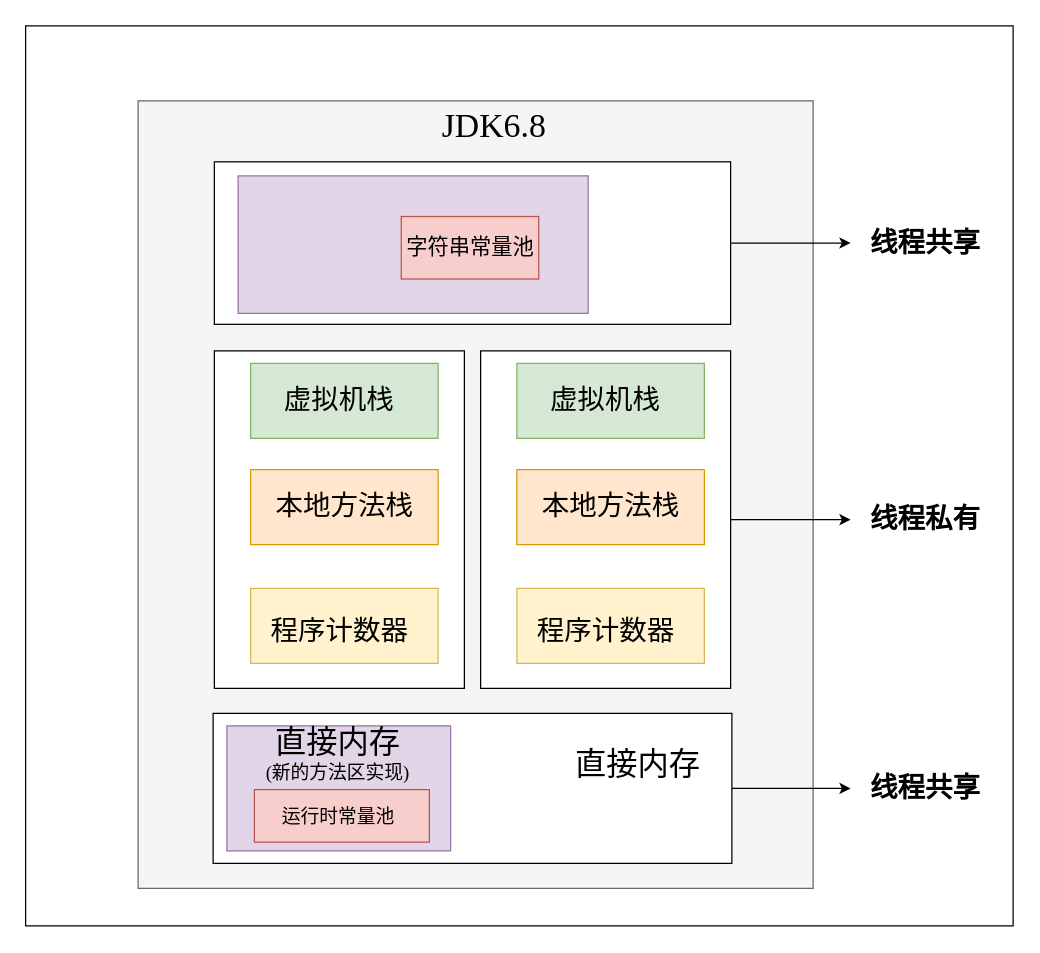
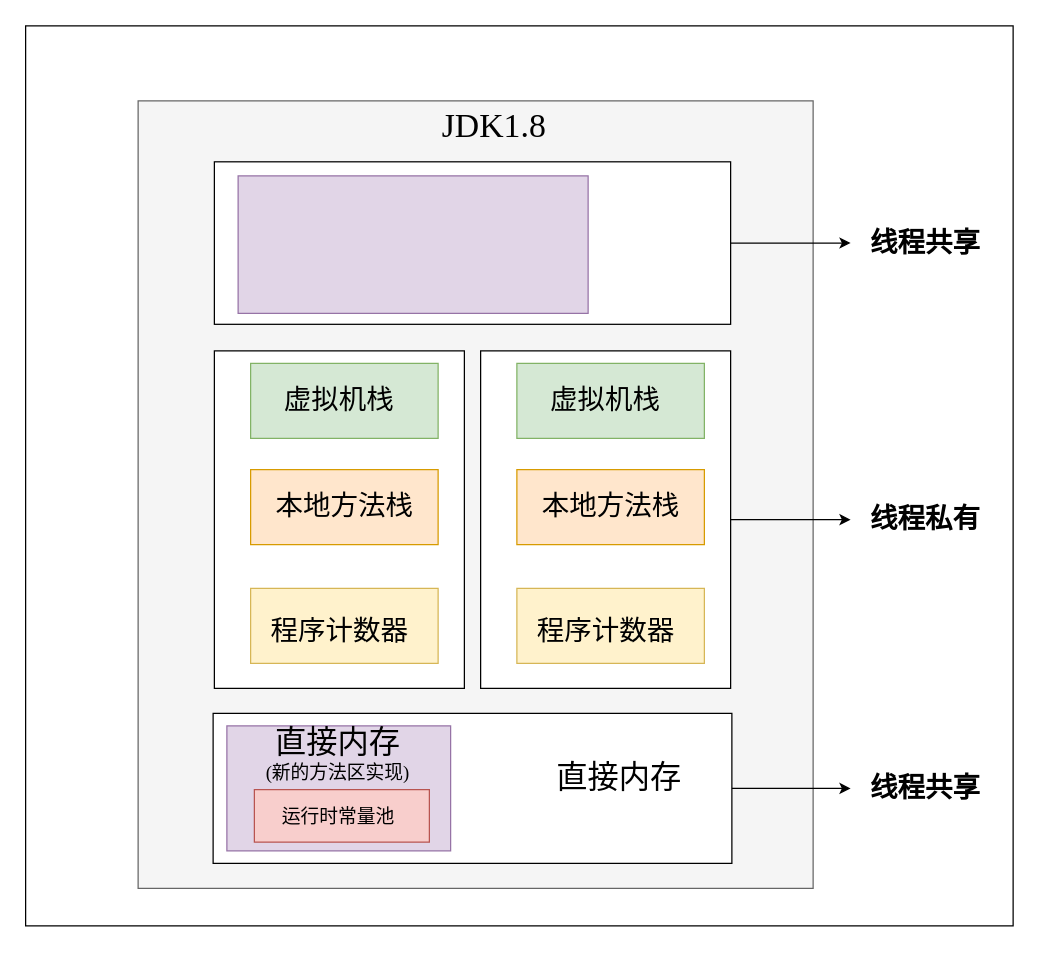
  <mxCell id="0" />
  <mxCell id="1" parent="0" />
  <mxCell id="2" value="" style="rounded=0;whiteSpace=wrap;html=1;" vertex="1" parent="1"><mxGeometry x="20" y="20" width="790" height="720" as="geometry" /></mxCell>
  <mxCell id="3" value="" style="rounded=0;whiteSpace=wrap;html=1;fillColor=#f5f5f5;strokeColor=#666666;fontColor=#333333;" parent="1" vertex="1"><mxGeometry x="110" y="80" width="540" height="630" as="geometry" /></mxCell>
  <mxCell id="4" value="" style="rounded=0;whiteSpace=wrap;html=1;" parent="1" vertex="1"><mxGeometry x="170" y="570" width="415" height="120" as="geometry" /></mxCell>
  <mxCell id="5" value="" style="rounded=0;whiteSpace=wrap;html=1;" parent="1" vertex="1"><mxGeometry x="171" y="128.75" width="413" height="130" as="geometry" /></mxCell>
  <mxCell id="6" value="" style="rounded=0;whiteSpace=wrap;html=1;fillColor=#e1d5e7;strokeColor=#9673a6;" parent="1" vertex="1"><mxGeometry x="181" y="580" width="179" height="100" as="geometry" /></mxCell>
  <mxCell id="7" value="" style="rounded=0;whiteSpace=wrap;html=1;" parent="1" vertex="1"><mxGeometry x="171" y="280" width="200" height="270" as="geometry" /></mxCell>
  <mxCell id="8" value="&lt;font face=&quot;Verdana&quot;&gt;&lt;span style=&quot;font-size: 25px&quot;&gt;直接内存&lt;br&gt;&lt;/span&gt;&lt;font style=&quot;font-size: 15px&quot;&gt;(新的方法区实现)&lt;/font&gt;&lt;/font&gt;" style="text;html=1;strokeColor=none;fillColor=none;align=center;verticalAlign=middle;whiteSpace=wrap;rounded=0;" parent="1" vertex="1"><mxGeometry x="200" y="577" width="140" height="50" as="geometry" /></mxCell>
  <mxCell id="9" value="" style="rounded=0;whiteSpace=wrap;html=1;fillColor=#f8cecc;strokeColor=#b85450;" parent="1" vertex="1"><mxGeometry x="203" y="631" width="140" height="42" as="geometry" /></mxCell>
  <mxCell id="10" value="&lt;span style=&quot;box-sizing: border-box ; text-align: left&quot;&gt;&lt;span class=&quot;md-plain&quot; style=&quot;box-sizing: border-box&quot;&gt;&lt;font style=&quot;font-size: 15px&quot;&gt;运行时常量池&lt;br&gt;&lt;/font&gt;&lt;/span&gt;&lt;/span&gt;" style="text;html=1;strokeColor=none;fillColor=none;align=center;verticalAlign=middle;whiteSpace=wrap;rounded=0;fontFamily=Verdana;labelBackgroundColor=none;" parent="1" vertex="1"><mxGeometry x="200" y="633.75" width="141" height="36.5" as="geometry" /></mxCell>
- <mxCell id="11" value="&lt;font style=&quot;font-size: 27px&quot;&gt;JDK6.8&lt;/font&gt;" style="text;html=1;strokeColor=none;fillColor=none;align=center;verticalAlign=middle;whiteSpace=wrap;rounded=0;labelBackgroundColor=none;fontFamily=Verdana;fontColor=#000000;" parent="1" vertex="1"><mxGeometry x="340" y="80" width="110" height="40" as="geometry" /></mxCell>
+ <mxCell id="11" value="&lt;font style=&quot;font-size: 27px&quot;&gt;JDK1.8&lt;/font&gt;" style="text;html=1;strokeColor=none;fillColor=none;align=center;verticalAlign=middle;whiteSpace=wrap;rounded=0;labelBackgroundColor=none;fontFamily=Verdana;fontColor=#000000;" parent="1" vertex="1"><mxGeometry x="340" y="80" width="110" height="40" as="geometry" /></mxCell>
  <mxCell id="12" value="" style="rounded=0;whiteSpace=wrap;html=1;labelBackgroundColor=none;fontFamily=Verdana;fillColor=#d5e8d4;strokeColor=#82b366;" parent="1" vertex="1"><mxGeometry x="200" y="290" width="150" height="60" as="geometry" /></mxCell>
  <mxCell id="13" value="" style="rounded=0;whiteSpace=wrap;html=1;labelBackgroundColor=none;fontFamily=Verdana;fillColor=#ffe6cc;strokeColor=#d79b00;" parent="1" vertex="1"><mxGeometry x="200" y="375" width="150" height="60" as="geometry" /></mxCell>
  <mxCell id="14" value="" style="rounded=0;whiteSpace=wrap;html=1;labelBackgroundColor=none;fontFamily=Verdana;fillColor=#fff2cc;strokeColor=#d6b656;" parent="1" vertex="1"><mxGeometry x="200" y="470" width="150" height="60" as="geometry" /></mxCell>
  <mxCell id="15" value="&lt;p&gt;&lt;font face=&quot;Verdana&quot; style=&quot;font-size: 22px&quot;&gt;虚拟机栈&lt;/font&gt;&lt;/p&gt;" style="text;html=1;strokeColor=none;fillColor=none;align=center;verticalAlign=middle;whiteSpace=wrap;rounded=0;" vertex="1" parent="1"><mxGeometry x="221" y="300" width="100" height="40" as="geometry" /></mxCell>
  <mxCell id="16" value="&lt;p&gt;&lt;font face=&quot;Verdana&quot; style=&quot;font-size: 22px&quot;&gt;本地方法栈&lt;/font&gt;&lt;/p&gt;" style="text;html=1;strokeColor=none;fillColor=none;align=center;verticalAlign=middle;whiteSpace=wrap;rounded=0;" vertex="1" parent="1"><mxGeometry x="217.5" y="385" width="115" height="40" as="geometry" /></mxCell>
  <mxCell id="17" value="&lt;p&gt;&lt;font face=&quot;Verdana&quot; style=&quot;font-size: 22px&quot;&gt;程序计数器&lt;/font&gt;&lt;/p&gt;" style="text;html=1;strokeColor=none;fillColor=none;align=center;verticalAlign=middle;whiteSpace=wrap;rounded=0;" vertex="1" parent="1"><mxGeometry x="211.5" y="485" width="119" height="40" as="geometry" /></mxCell>
  <mxCell id="18" value="" style="rounded=0;whiteSpace=wrap;html=1;" vertex="1" parent="1"><mxGeometry x="384" y="280" width="200" height="270" as="geometry" /></mxCell>
  <mxCell id="19" value="" style="rounded=0;whiteSpace=wrap;html=1;labelBackgroundColor=none;fontFamily=Verdana;fillColor=#d5e8d4;strokeColor=#82b366;" vertex="1" parent="1"><mxGeometry x="413" y="290" width="150" height="60" as="geometry" /></mxCell>
  <mxCell id="20" value="" style="rounded=0;whiteSpace=wrap;html=1;labelBackgroundColor=none;fontFamily=Verdana;fillColor=#ffe6cc;strokeColor=#d79b00;" vertex="1" parent="1"><mxGeometry x="413" y="375" width="150" height="60" as="geometry" /></mxCell>
  <mxCell id="21" value="" style="rounded=0;whiteSpace=wrap;html=1;labelBackgroundColor=none;fontFamily=Verdana;fillColor=#fff2cc;strokeColor=#d6b656;" vertex="1" parent="1"><mxGeometry x="413" y="470" width="150" height="60" as="geometry" /></mxCell>
  <mxCell id="22" value="&lt;p&gt;&lt;font face=&quot;Verdana&quot; style=&quot;font-size: 22px&quot;&gt;虚拟机栈&lt;/font&gt;&lt;/p&gt;" style="text;html=1;strokeColor=none;fillColor=none;align=center;verticalAlign=middle;whiteSpace=wrap;rounded=0;" vertex="1" parent="1"><mxGeometry x="434" y="300" width="100" height="40" as="geometry" /></mxCell>
  <mxCell id="23" value="&lt;p&gt;&lt;font face=&quot;Verdana&quot; style=&quot;font-size: 22px&quot;&gt;本地方法栈&lt;/font&gt;&lt;/p&gt;" style="text;html=1;strokeColor=none;fillColor=none;align=center;verticalAlign=middle;whiteSpace=wrap;rounded=0;" vertex="1" parent="1"><mxGeometry x="430.5" y="385" width="115" height="40" as="geometry" /></mxCell>
  <mxCell id="24" value="&lt;p&gt;&lt;font face=&quot;Verdana&quot; style=&quot;font-size: 22px&quot;&gt;程序计数器&lt;/font&gt;&lt;/p&gt;" style="text;html=1;strokeColor=none;fillColor=none;align=center;verticalAlign=middle;whiteSpace=wrap;rounded=0;" vertex="1" parent="1"><mxGeometry x="424.5" y="485" width="119" height="40" as="geometry" /></mxCell>
- <mxCell id="25" value="&lt;font style=&quot;font-size: 25px&quot; face=&quot;Verdana&quot;&gt;直接内存&lt;/font&gt;" style="text;html=1;strokeColor=none;fillColor=none;align=center;verticalAlign=middle;whiteSpace=wrap;rounded=0;" vertex="1" parent="1"><mxGeometry x="449" y="586.25" width="122" height="50" as="geometry" /></mxCell>
+ <mxCell id="25" value="&lt;font style=&quot;font-size: 25px&quot; face=&quot;Verdana&quot;&gt;直接内存&lt;/font&gt;" style="text;html=1;strokeColor=none;fillColor=none;align=center;verticalAlign=middle;whiteSpace=wrap;rounded=0;" vertex="1" parent="1"><mxGeometry x="434" y="596.25" width="122" height="50" as="geometry" /></mxCell>
  <mxCell id="26" value="&lt;font face=&quot;Verdana&quot; style=&quot;font-size: 22px&quot;&gt;&lt;b&gt;线程共享&lt;/b&gt;&lt;/font&gt;" style="text;html=1;strokeColor=none;fillColor=none;align=center;verticalAlign=middle;whiteSpace=wrap;rounded=0;" vertex="1" parent="1"><mxGeometry x="680" y="167.5" width="120" height="52.5" as="geometry" /></mxCell>
  <mxCell id="27" value="" style="endArrow=classic;html=1;entryX=0;entryY=0.5;entryDx=0;entryDy=0;exitX=1;exitY=0.5;exitDx=0;exitDy=0;" edge="1" parent="1" source="5" target="26"><mxGeometry width="50" height="50" relative="1" as="geometry"><mxPoint x="470" y="390" as="sourcePoint" /><mxPoint x="520" y="340" as="targetPoint" /></mxGeometry></mxCell>
  <mxCell id="28" value="&lt;font face=&quot;Verdana&quot; style=&quot;font-size: 22px&quot;&gt;&lt;b&gt;线程私有&lt;/b&gt;&lt;/font&gt;" style="text;html=1;strokeColor=none;fillColor=none;align=center;verticalAlign=middle;whiteSpace=wrap;rounded=0;" vertex="1" parent="1"><mxGeometry x="680" y="388.75" width="120" height="52.5" as="geometry" /></mxCell>
  <mxCell id="29" value="" style="endArrow=classic;html=1;entryX=0;entryY=0.5;entryDx=0;entryDy=0;exitX=1;exitY=0.5;exitDx=0;exitDy=0;" edge="1" parent="1" target="28" source="18"><mxGeometry width="50" height="50" relative="1" as="geometry"><mxPoint x="594" y="408.75" as="sourcePoint" /><mxPoint x="530" y="555" as="targetPoint" /></mxGeometry></mxCell>
  <mxCell id="30" value="" style="rounded=0;whiteSpace=wrap;html=1;fillColor=#e1d5e7;strokeColor=#9673a6;" vertex="1" parent="1"><mxGeometry x="190" y="140" width="280" height="110" as="geometry" /></mxCell>
  <mxCell id="31" value="&lt;font face=&quot;Verdana&quot; style=&quot;font-size: 22px&quot;&gt;&lt;b&gt;线程共享&lt;/b&gt;&lt;/font&gt;" style="text;html=1;strokeColor=none;fillColor=none;align=center;verticalAlign=middle;whiteSpace=wrap;rounded=0;" vertex="1" parent="1"><mxGeometry x="680" y="603.75" width="120" height="52.5" as="geometry" /></mxCell>
  <mxCell id="32" value="" style="endArrow=classic;html=1;entryX=0;entryY=0.5;entryDx=0;entryDy=0;exitX=1;exitY=0.5;exitDx=0;exitDy=0;" edge="1" parent="1" target="31" source="4"><mxGeometry width="50" height="50" relative="1" as="geometry"><mxPoint x="584" y="620" as="sourcePoint" /><mxPoint x="520" y="766.25" as="targetPoint" /></mxGeometry></mxCell>
- <mxCell id="33" value="&lt;font face=&quot;Verdana&quot; style=&quot;font-size: 17px&quot;&gt;字符串常量池&lt;/font&gt;" style="text;html=1;strokeColor=#b85450;fillColor=#f8cecc;align=center;verticalAlign=middle;whiteSpace=wrap;rounded=0;" vertex="1" parent="1"><mxGeometry x="320.5" y="172.5" width="110" height="50" as="geometry" /></mxCell>
